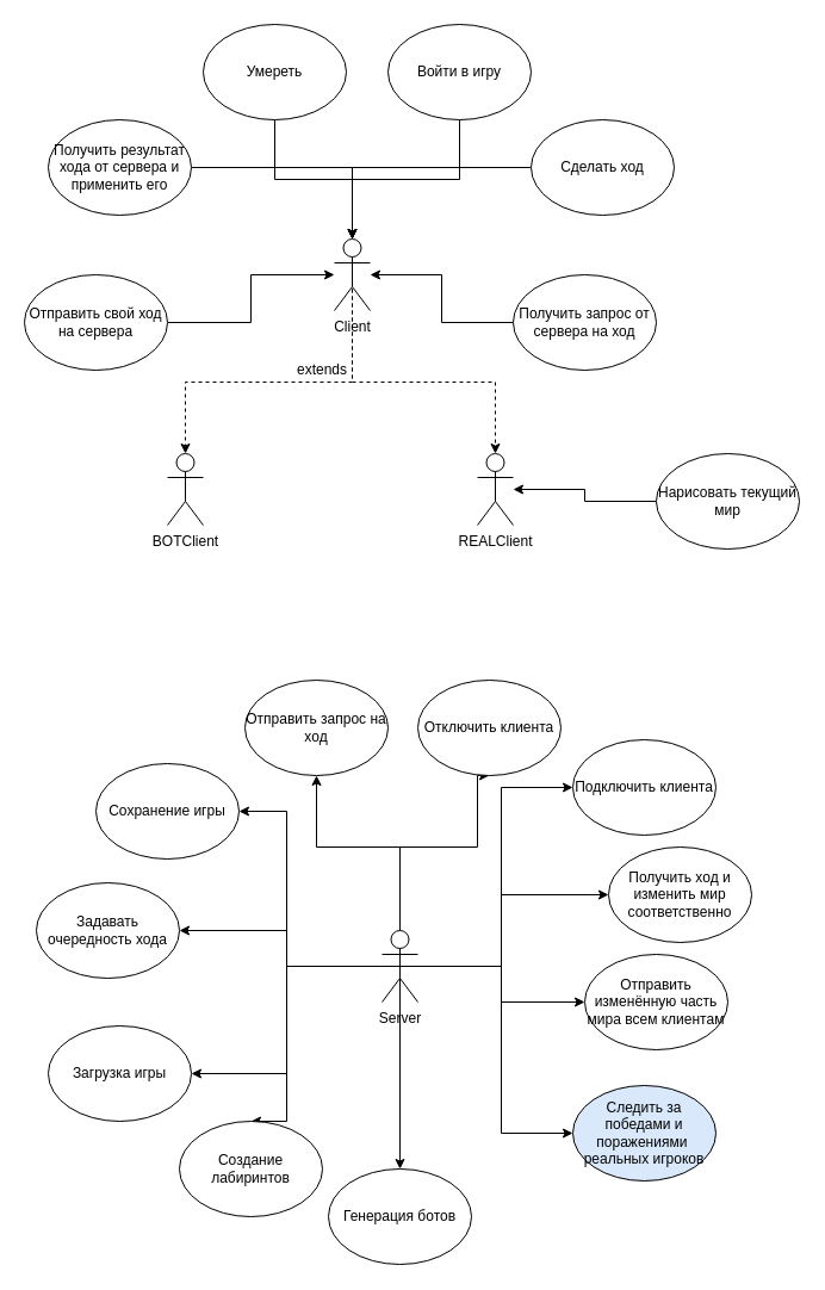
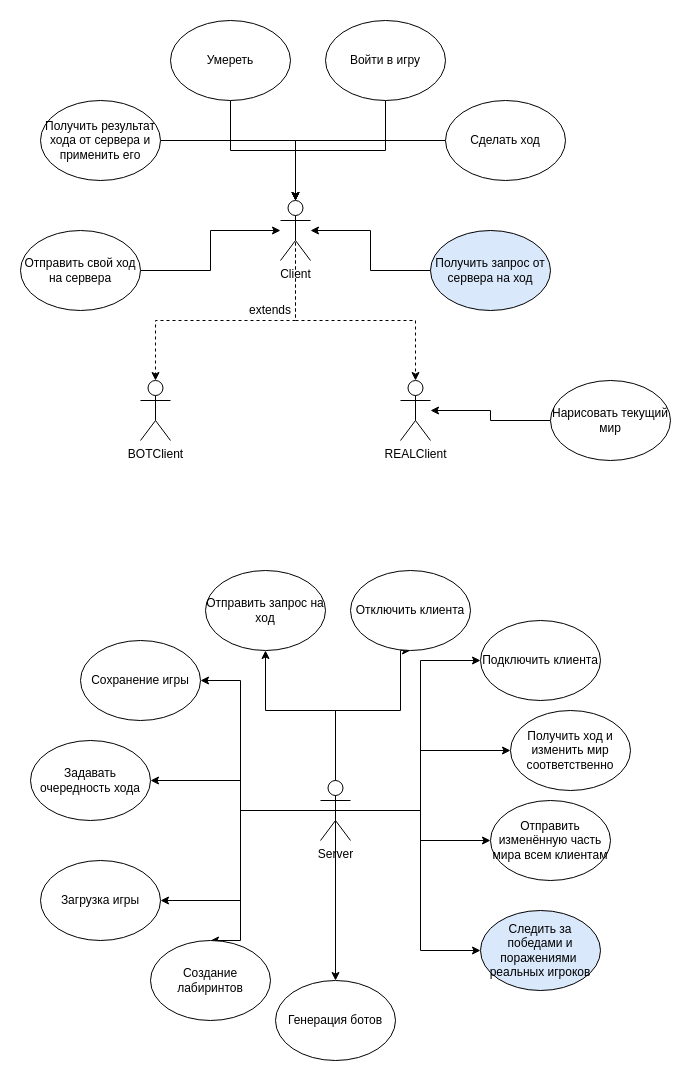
  <mxCell id="0" />
  <mxCell id="1" parent="0" />
  <mxCell id="2" style="edgeStyle=orthogonalEdgeStyle;rounded=0;orthogonalLoop=1;jettySize=auto;html=1;exitX=0.5;exitY=0.5;exitDx=0;exitDy=0;exitPerimeter=0;entryX=0.5;entryY=0;entryDx=0;entryDy=0;entryPerimeter=0;dashed=1;" edge="1" parent="1" source="4" target="20"><mxGeometry relative="1" as="geometry"><Array as="points"><mxPoint x="295" y="320" /><mxPoint x="415" y="320" /></Array></mxGeometry></mxCell>
  <mxCell id="3" style="edgeStyle=orthogonalEdgeStyle;rounded=0;orthogonalLoop=1;jettySize=auto;html=1;exitX=0.5;exitY=0.5;exitDx=0;exitDy=0;exitPerimeter=0;entryX=0.5;entryY=0;entryDx=0;entryDy=0;entryPerimeter=0;dashed=1;" edge="1" parent="1" source="4" target="19"><mxGeometry relative="1" as="geometry"><Array as="points"><mxPoint x="295" y="320" /><mxPoint x="155" y="320" /></Array></mxGeometry></mxCell>
  <mxCell id="4" value="Client&lt;br&gt;" style="shape=umlActor;verticalLabelPosition=bottom;verticalAlign=top;html=1;outlineConnect=0;" parent="1" vertex="1"><mxGeometry x="280" y="200" width="30" height="60" as="geometry" /></mxCell>
  <mxCell id="5" style="edgeStyle=orthogonalEdgeStyle;rounded=0;orthogonalLoop=1;jettySize=auto;html=1;exitX=1;exitY=0.5;exitDx=0;exitDy=0;" parent="1" source="6" target="4" edge="1"><mxGeometry relative="1" as="geometry" /></mxCell>
  <mxCell id="6" value="Отправить свой ход на сервера" style="ellipse;whiteSpace=wrap;html=1;" parent="1" vertex="1"><mxGeometry x="20" y="230" width="120" height="80" as="geometry" /></mxCell>
  <mxCell id="7" style="edgeStyle=orthogonalEdgeStyle;rounded=0;orthogonalLoop=1;jettySize=auto;html=1;exitX=1;exitY=0.5;exitDx=0;exitDy=0;" parent="1" source="8" target="4" edge="1"><mxGeometry relative="1" as="geometry" /></mxCell>
  <mxCell id="8" value="Получить результат хода от сервера и применить его" style="ellipse;whiteSpace=wrap;html=1;" parent="1" vertex="1"><mxGeometry x="40" y="100" width="120" height="80" as="geometry" /></mxCell>
  <mxCell id="9" value="" style="edgeStyle=orthogonalEdgeStyle;rounded=0;orthogonalLoop=1;jettySize=auto;html=1;" parent="1" source="10" target="4" edge="1"><mxGeometry relative="1" as="geometry" /></mxCell>
  <mxCell id="10" value="Сделать ход" style="ellipse;whiteSpace=wrap;html=1;" parent="1" vertex="1"><mxGeometry x="445" y="100" width="120" height="80" as="geometry" /></mxCell>
  <mxCell id="11" value="" style="edgeStyle=orthogonalEdgeStyle;rounded=0;orthogonalLoop=1;jettySize=auto;html=1;entryX=0.5;entryY=0;entryDx=0;entryDy=0;entryPerimeter=0;exitX=0.5;exitY=1;exitDx=0;exitDy=0;" parent="1" source="12" target="4" edge="1"><mxGeometry relative="1" as="geometry"><Array as="points"><mxPoint x="385" y="150" /><mxPoint x="295" y="150" /></Array></mxGeometry></mxCell>
  <mxCell id="12" value="Войти в игру" style="ellipse;whiteSpace=wrap;html=1;" parent="1" vertex="1"><mxGeometry x="325" y="20" width="120" height="80" as="geometry" /></mxCell>
  <mxCell id="13" style="edgeStyle=orthogonalEdgeStyle;rounded=0;orthogonalLoop=1;jettySize=auto;html=1;exitX=0;exitY=0.5;exitDx=0;exitDy=0;" parent="1" source="14" target="4" edge="1"><mxGeometry relative="1" as="geometry" /></mxCell>
- <mxCell id="14" value="Получить запрос от сервера на ход" style="ellipse;whiteSpace=wrap;html=1;" parent="1" vertex="1"><mxGeometry x="430" y="230" width="120" height="80" as="geometry" /></mxCell>
+ <mxCell id="14" value="Получить запрос от сервера на ход" style="ellipse;whiteSpace=wrap;html=1;fillColor=#dae8fc;" parent="1" vertex="1"><mxGeometry x="430" y="230" width="120" height="80" as="geometry" /></mxCell>
  <mxCell id="15" style="edgeStyle=orthogonalEdgeStyle;rounded=0;orthogonalLoop=1;jettySize=auto;html=1;exitX=0;exitY=0.5;exitDx=0;exitDy=0;" parent="1" source="16" target="20" edge="1"><mxGeometry relative="1" as="geometry" /></mxCell>
  <mxCell id="16" value="Нарисовать текущий мир" style="ellipse;whiteSpace=wrap;html=1;" parent="1" vertex="1"><mxGeometry x="550" y="380" width="120" height="80" as="geometry" /></mxCell>
  <mxCell id="17" value="" style="edgeStyle=orthogonalEdgeStyle;rounded=0;orthogonalLoop=1;jettySize=auto;html=1;entryX=0.5;entryY=0;entryDx=0;entryDy=0;entryPerimeter=0;" parent="1" source="18" target="4" edge="1"><mxGeometry relative="1" as="geometry" /></mxCell>
  <mxCell id="18" value="Умереть" style="ellipse;whiteSpace=wrap;html=1;" parent="1" vertex="1"><mxGeometry x="170" y="20" width="120" height="80" as="geometry" /></mxCell>
  <mxCell id="19" value="BOTClient" style="shape=umlActor;verticalLabelPosition=bottom;verticalAlign=top;html=1;outlineConnect=0;" parent="1" vertex="1"><mxGeometry x="140" y="380" width="30" height="60" as="geometry" /></mxCell>
  <mxCell id="20" value="REALClient&lt;br&gt;" style="shape=umlActor;verticalLabelPosition=bottom;verticalAlign=top;html=1;outlineConnect=0;" parent="1" vertex="1"><mxGeometry x="400" y="380" width="30" height="60" as="geometry" /></mxCell>
  <mxCell id="21" style="edgeStyle=orthogonalEdgeStyle;rounded=0;orthogonalLoop=1;jettySize=auto;html=1;exitX=0.5;exitY=0.5;exitDx=0;exitDy=0;exitPerimeter=0;entryX=1;entryY=0.5;entryDx=0;entryDy=0;" parent="1" source="32" target="36" edge="1"><mxGeometry relative="1" as="geometry"><Array as="points"><mxPoint x="240" y="810" /><mxPoint x="240" y="780" /></Array></mxGeometry></mxCell>
  <mxCell id="22" style="edgeStyle=orthogonalEdgeStyle;rounded=0;orthogonalLoop=1;jettySize=auto;html=1;exitX=0.5;exitY=0.5;exitDx=0;exitDy=0;exitPerimeter=0;entryX=1;entryY=0.5;entryDx=0;entryDy=0;" parent="1" source="32" target="35" edge="1"><mxGeometry relative="1" as="geometry"><Array as="points"><mxPoint x="240" y="810" /><mxPoint x="240" y="680" /></Array></mxGeometry></mxCell>
  <mxCell id="23" style="edgeStyle=orthogonalEdgeStyle;rounded=0;orthogonalLoop=1;jettySize=auto;html=1;exitX=0.5;exitY=0.5;exitDx=0;exitDy=0;exitPerimeter=0;entryX=0.5;entryY=1;entryDx=0;entryDy=0;" parent="1" source="32" target="43" edge="1"><mxGeometry relative="1" as="geometry"><Array as="points"><mxPoint x="335" y="710" /><mxPoint x="265" y="710" /></Array></mxGeometry></mxCell>
  <mxCell id="24" style="edgeStyle=orthogonalEdgeStyle;rounded=0;orthogonalLoop=1;jettySize=auto;html=1;exitX=0.5;exitY=0.5;exitDx=0;exitDy=0;exitPerimeter=0;entryX=0.5;entryY=1;entryDx=0;entryDy=0;" parent="1" source="32" target="34" edge="1"><mxGeometry relative="1" as="geometry"><Array as="points"><mxPoint x="335" y="710" /><mxPoint x="400" y="710" /></Array></mxGeometry></mxCell>
  <mxCell id="25" style="edgeStyle=orthogonalEdgeStyle;rounded=0;orthogonalLoop=1;jettySize=auto;html=1;exitX=0.5;exitY=0.5;exitDx=0;exitDy=0;exitPerimeter=0;entryX=0;entryY=0.5;entryDx=0;entryDy=0;" parent="1" source="32" target="33" edge="1"><mxGeometry relative="1" as="geometry"><Array as="points"><mxPoint x="420" y="810" /><mxPoint x="420" y="660" /></Array></mxGeometry></mxCell>
  <mxCell id="26" style="edgeStyle=orthogonalEdgeStyle;rounded=0;orthogonalLoop=1;jettySize=auto;html=1;exitX=0.5;exitY=0.5;exitDx=0;exitDy=0;exitPerimeter=0;entryX=0;entryY=0.5;entryDx=0;entryDy=0;" parent="1" source="32" target="42" edge="1"><mxGeometry relative="1" as="geometry"><Array as="points"><mxPoint x="420" y="810" /><mxPoint x="420" y="750" /></Array></mxGeometry></mxCell>
  <mxCell id="27" style="edgeStyle=orthogonalEdgeStyle;rounded=0;orthogonalLoop=1;jettySize=auto;html=1;exitX=0.5;exitY=0.5;exitDx=0;exitDy=0;exitPerimeter=0;entryX=0;entryY=0.5;entryDx=0;entryDy=0;" parent="1" source="32" target="41" edge="1"><mxGeometry relative="1" as="geometry" /></mxCell>
  <mxCell id="28" style="edgeStyle=orthogonalEdgeStyle;rounded=0;orthogonalLoop=1;jettySize=auto;html=1;exitX=0.5;exitY=0.5;exitDx=0;exitDy=0;exitPerimeter=0;entryX=0;entryY=0.5;entryDx=0;entryDy=0;" parent="1" source="32" target="40" edge="1"><mxGeometry relative="1" as="geometry"><Array as="points"><mxPoint x="420" y="810" /><mxPoint x="420" y="950" /></Array></mxGeometry></mxCell>
  <mxCell id="29" style="edgeStyle=orthogonalEdgeStyle;rounded=0;orthogonalLoop=1;jettySize=auto;html=1;exitX=0.5;exitY=0.5;exitDx=0;exitDy=0;exitPerimeter=0;entryX=0.5;entryY=0;entryDx=0;entryDy=0;" parent="1" source="32" target="39" edge="1"><mxGeometry relative="1" as="geometry" /></mxCell>
  <mxCell id="30" style="edgeStyle=orthogonalEdgeStyle;rounded=0;orthogonalLoop=1;jettySize=auto;html=1;exitX=0.5;exitY=0.5;exitDx=0;exitDy=0;exitPerimeter=0;entryX=0.5;entryY=0;entryDx=0;entryDy=0;" parent="1" source="32" target="38" edge="1"><mxGeometry relative="1" as="geometry"><Array as="points"><mxPoint x="240" y="810" /><mxPoint x="240" y="940" /></Array></mxGeometry></mxCell>
  <mxCell id="31" style="edgeStyle=orthogonalEdgeStyle;rounded=0;orthogonalLoop=1;jettySize=auto;html=1;exitX=0.5;exitY=0.5;exitDx=0;exitDy=0;exitPerimeter=0;entryX=1;entryY=0.5;entryDx=0;entryDy=0;" parent="1" source="32" target="37" edge="1"><mxGeometry relative="1" as="geometry"><mxPoint x="170" y="900" as="targetPoint" /></mxGeometry></mxCell>
  <mxCell id="32" value="Server" style="shape=umlActor;verticalLabelPosition=bottom;verticalAlign=top;html=1;outlineConnect=0;" parent="1" vertex="1"><mxGeometry x="320" y="780" width="30" height="60" as="geometry" /></mxCell>
  <mxCell id="33" value="Подключить клиента" style="ellipse;whiteSpace=wrap;html=1;" parent="1" vertex="1"><mxGeometry x="480" y="620" width="120" height="80" as="geometry" /></mxCell>
  <mxCell id="34" value="Отключить клиента" style="ellipse;whiteSpace=wrap;html=1;" parent="1" vertex="1"><mxGeometry x="350" y="570" width="120" height="80" as="geometry" /></mxCell>
  <mxCell id="35" value="Сохранение игры" style="ellipse;whiteSpace=wrap;html=1;" parent="1" vertex="1"><mxGeometry x="80" y="640" width="120" height="80" as="geometry" /></mxCell>
  <mxCell id="36" value="Задавать очередность хода" style="ellipse;whiteSpace=wrap;html=1;" parent="1" vertex="1"><mxGeometry x="30" y="740" width="120" height="80" as="geometry" /></mxCell>
  <mxCell id="37" value="Загрузка игры" style="ellipse;whiteSpace=wrap;html=1;" parent="1" vertex="1"><mxGeometry x="40" y="860" width="120" height="80" as="geometry" /></mxCell>
  <mxCell id="38" value="Создание лабиринтов" style="ellipse;whiteSpace=wrap;html=1;" parent="1" vertex="1"><mxGeometry x="150" y="940" width="120" height="80" as="geometry" /></mxCell>
  <mxCell id="39" value="Генерация ботов" style="ellipse;whiteSpace=wrap;html=1;" parent="1" vertex="1"><mxGeometry x="275" y="980" width="120" height="80" as="geometry" /></mxCell>
  <mxCell id="40" value="Следить за победами и поражениями&amp;nbsp; реальных игроков" style="ellipse;whiteSpace=wrap;html=1;fillColor=#dae8fc;" parent="1" vertex="1"><mxGeometry x="480" y="910" width="120" height="80" as="geometry" /></mxCell>
  <mxCell id="41" value="Отправить изменённую часть мира всем клиентам" style="ellipse;whiteSpace=wrap;html=1;" parent="1" vertex="1"><mxGeometry x="490" y="800" width="120" height="80" as="geometry" /></mxCell>
  <mxCell id="42" value="Получить ход и изменить мир соответственно" style="ellipse;whiteSpace=wrap;html=1;" parent="1" vertex="1"><mxGeometry x="510" y="710" width="120" height="80" as="geometry" /></mxCell>
  <mxCell id="43" value="Отправить запрос на ход" style="ellipse;whiteSpace=wrap;html=1;" parent="1" vertex="1"><mxGeometry x="205" y="570" width="120" height="80" as="geometry" /></mxCell>
  <mxCell id="44" value="extends&lt;br&gt;" style="text;html=1;strokeColor=none;fillColor=none;align=center;verticalAlign=middle;whiteSpace=wrap;rounded=0;" vertex="1" parent="1"><mxGeometry x="250" y="300" width="40" height="20" as="geometry" /></mxCell>
